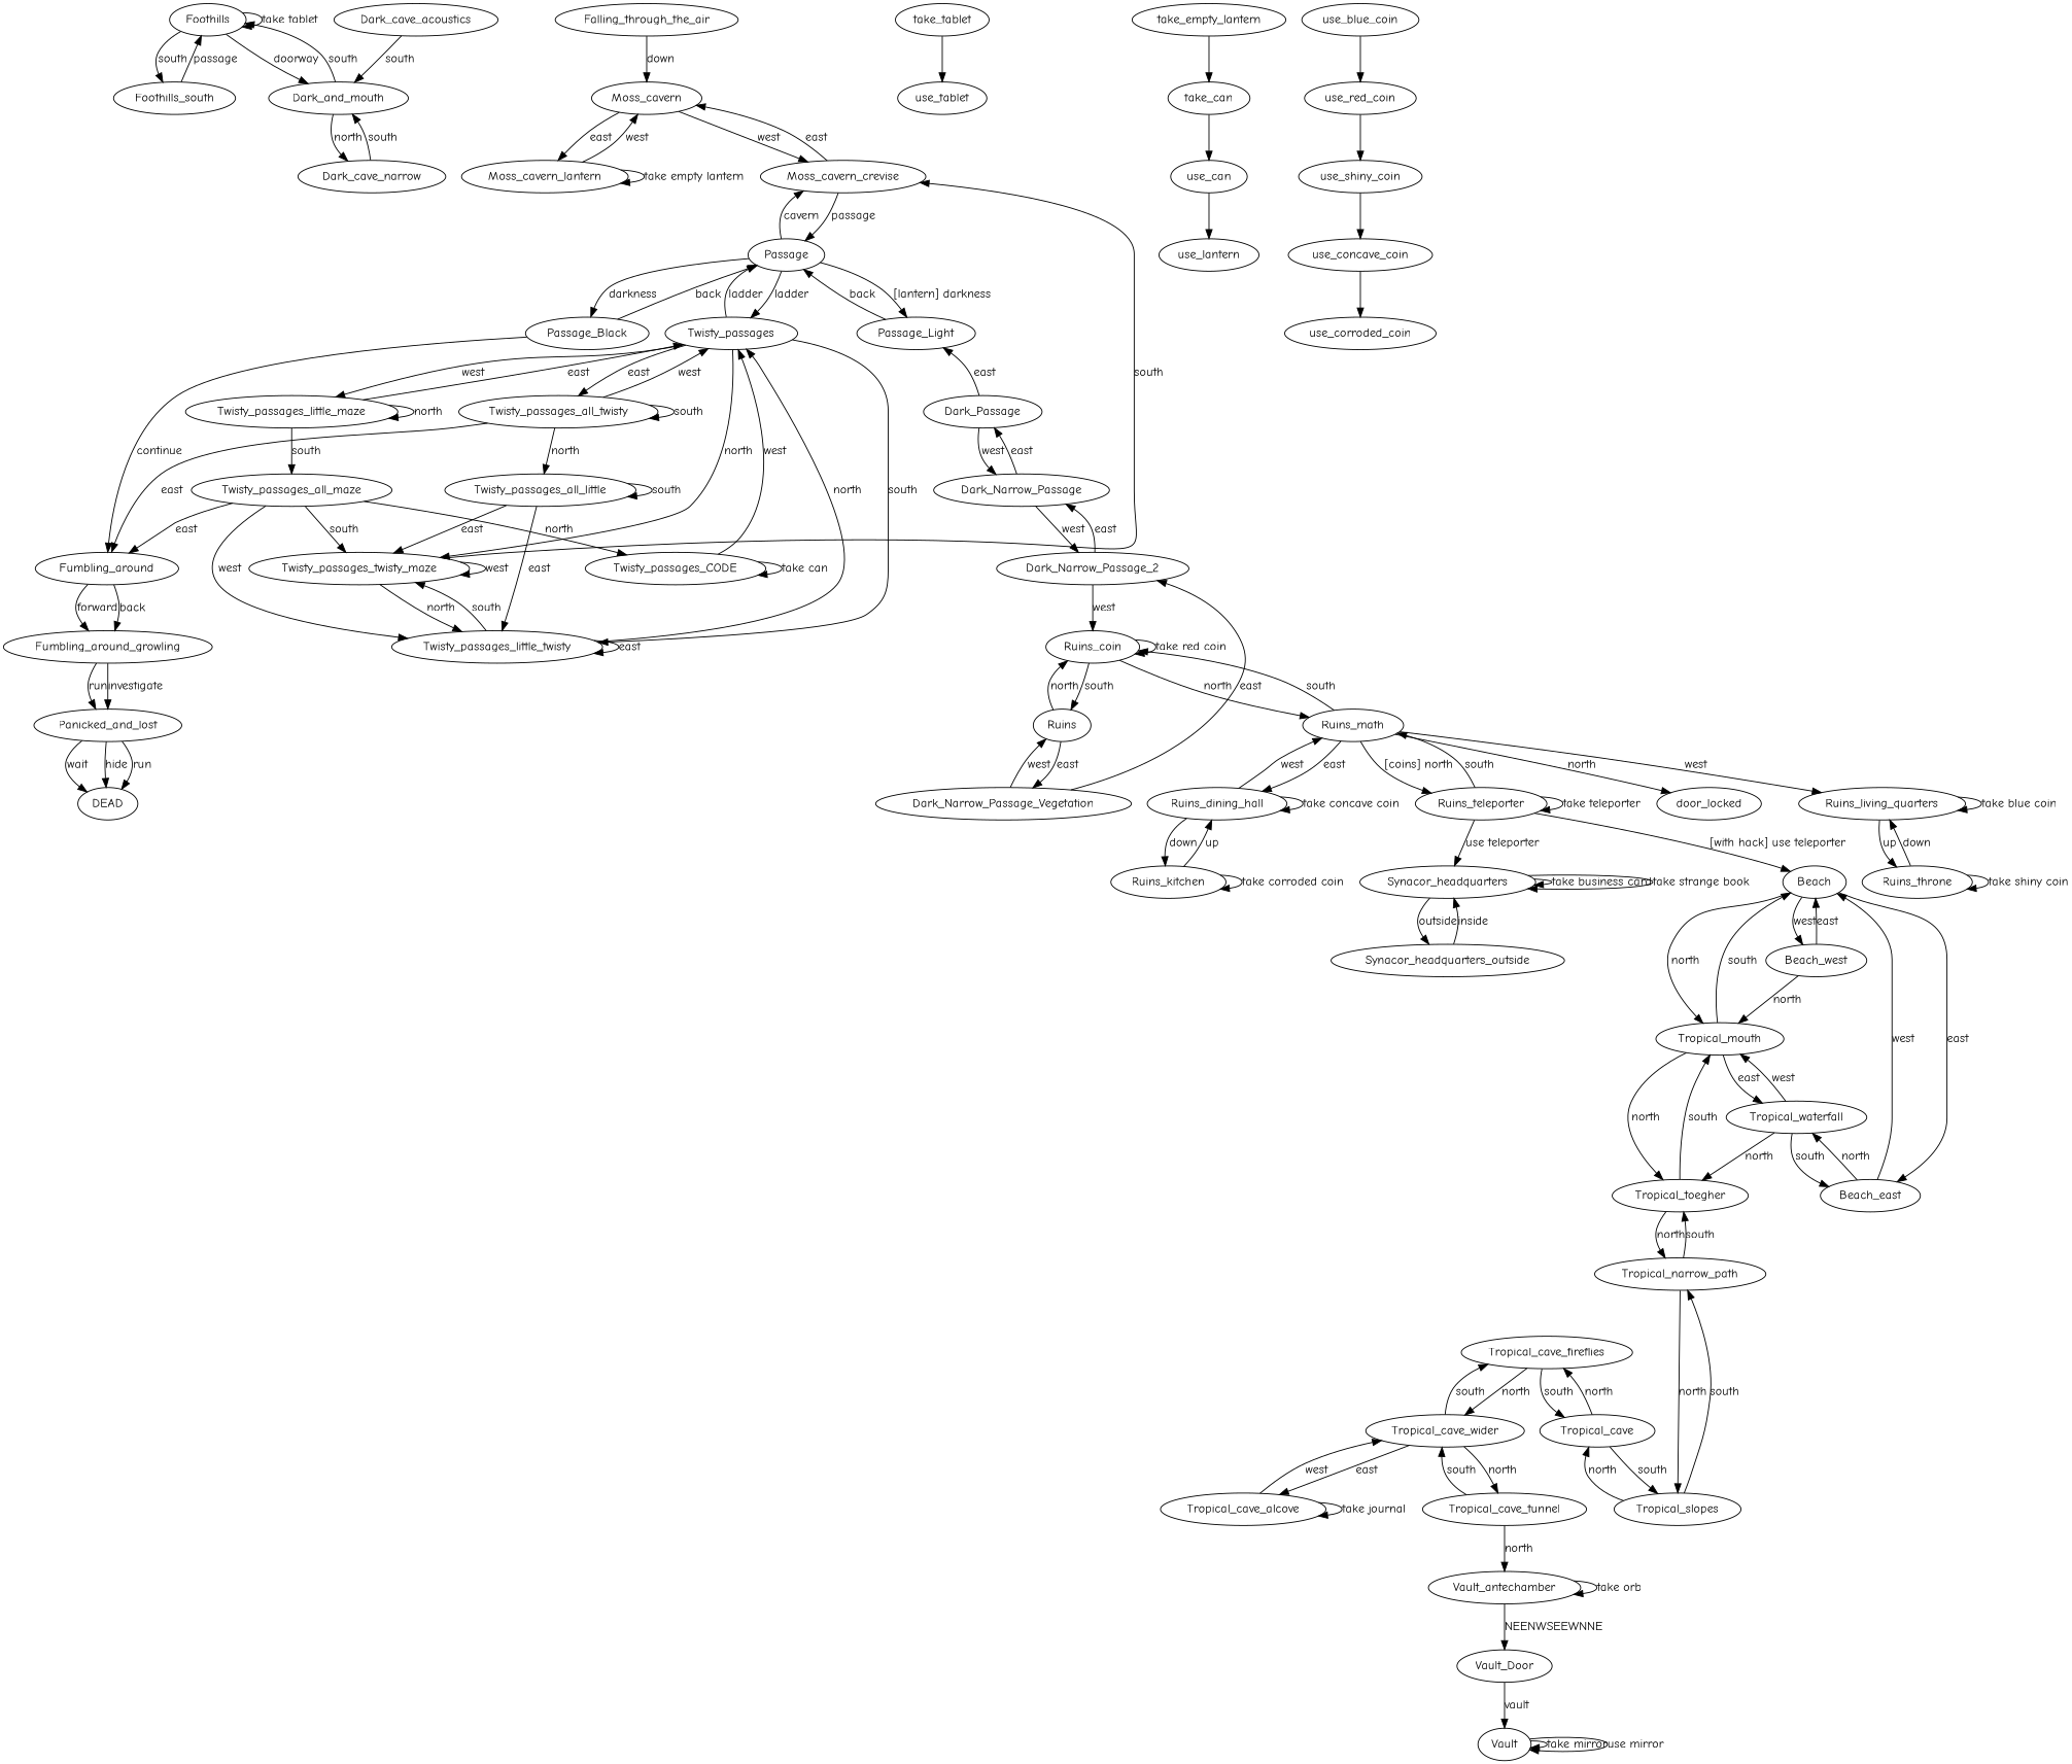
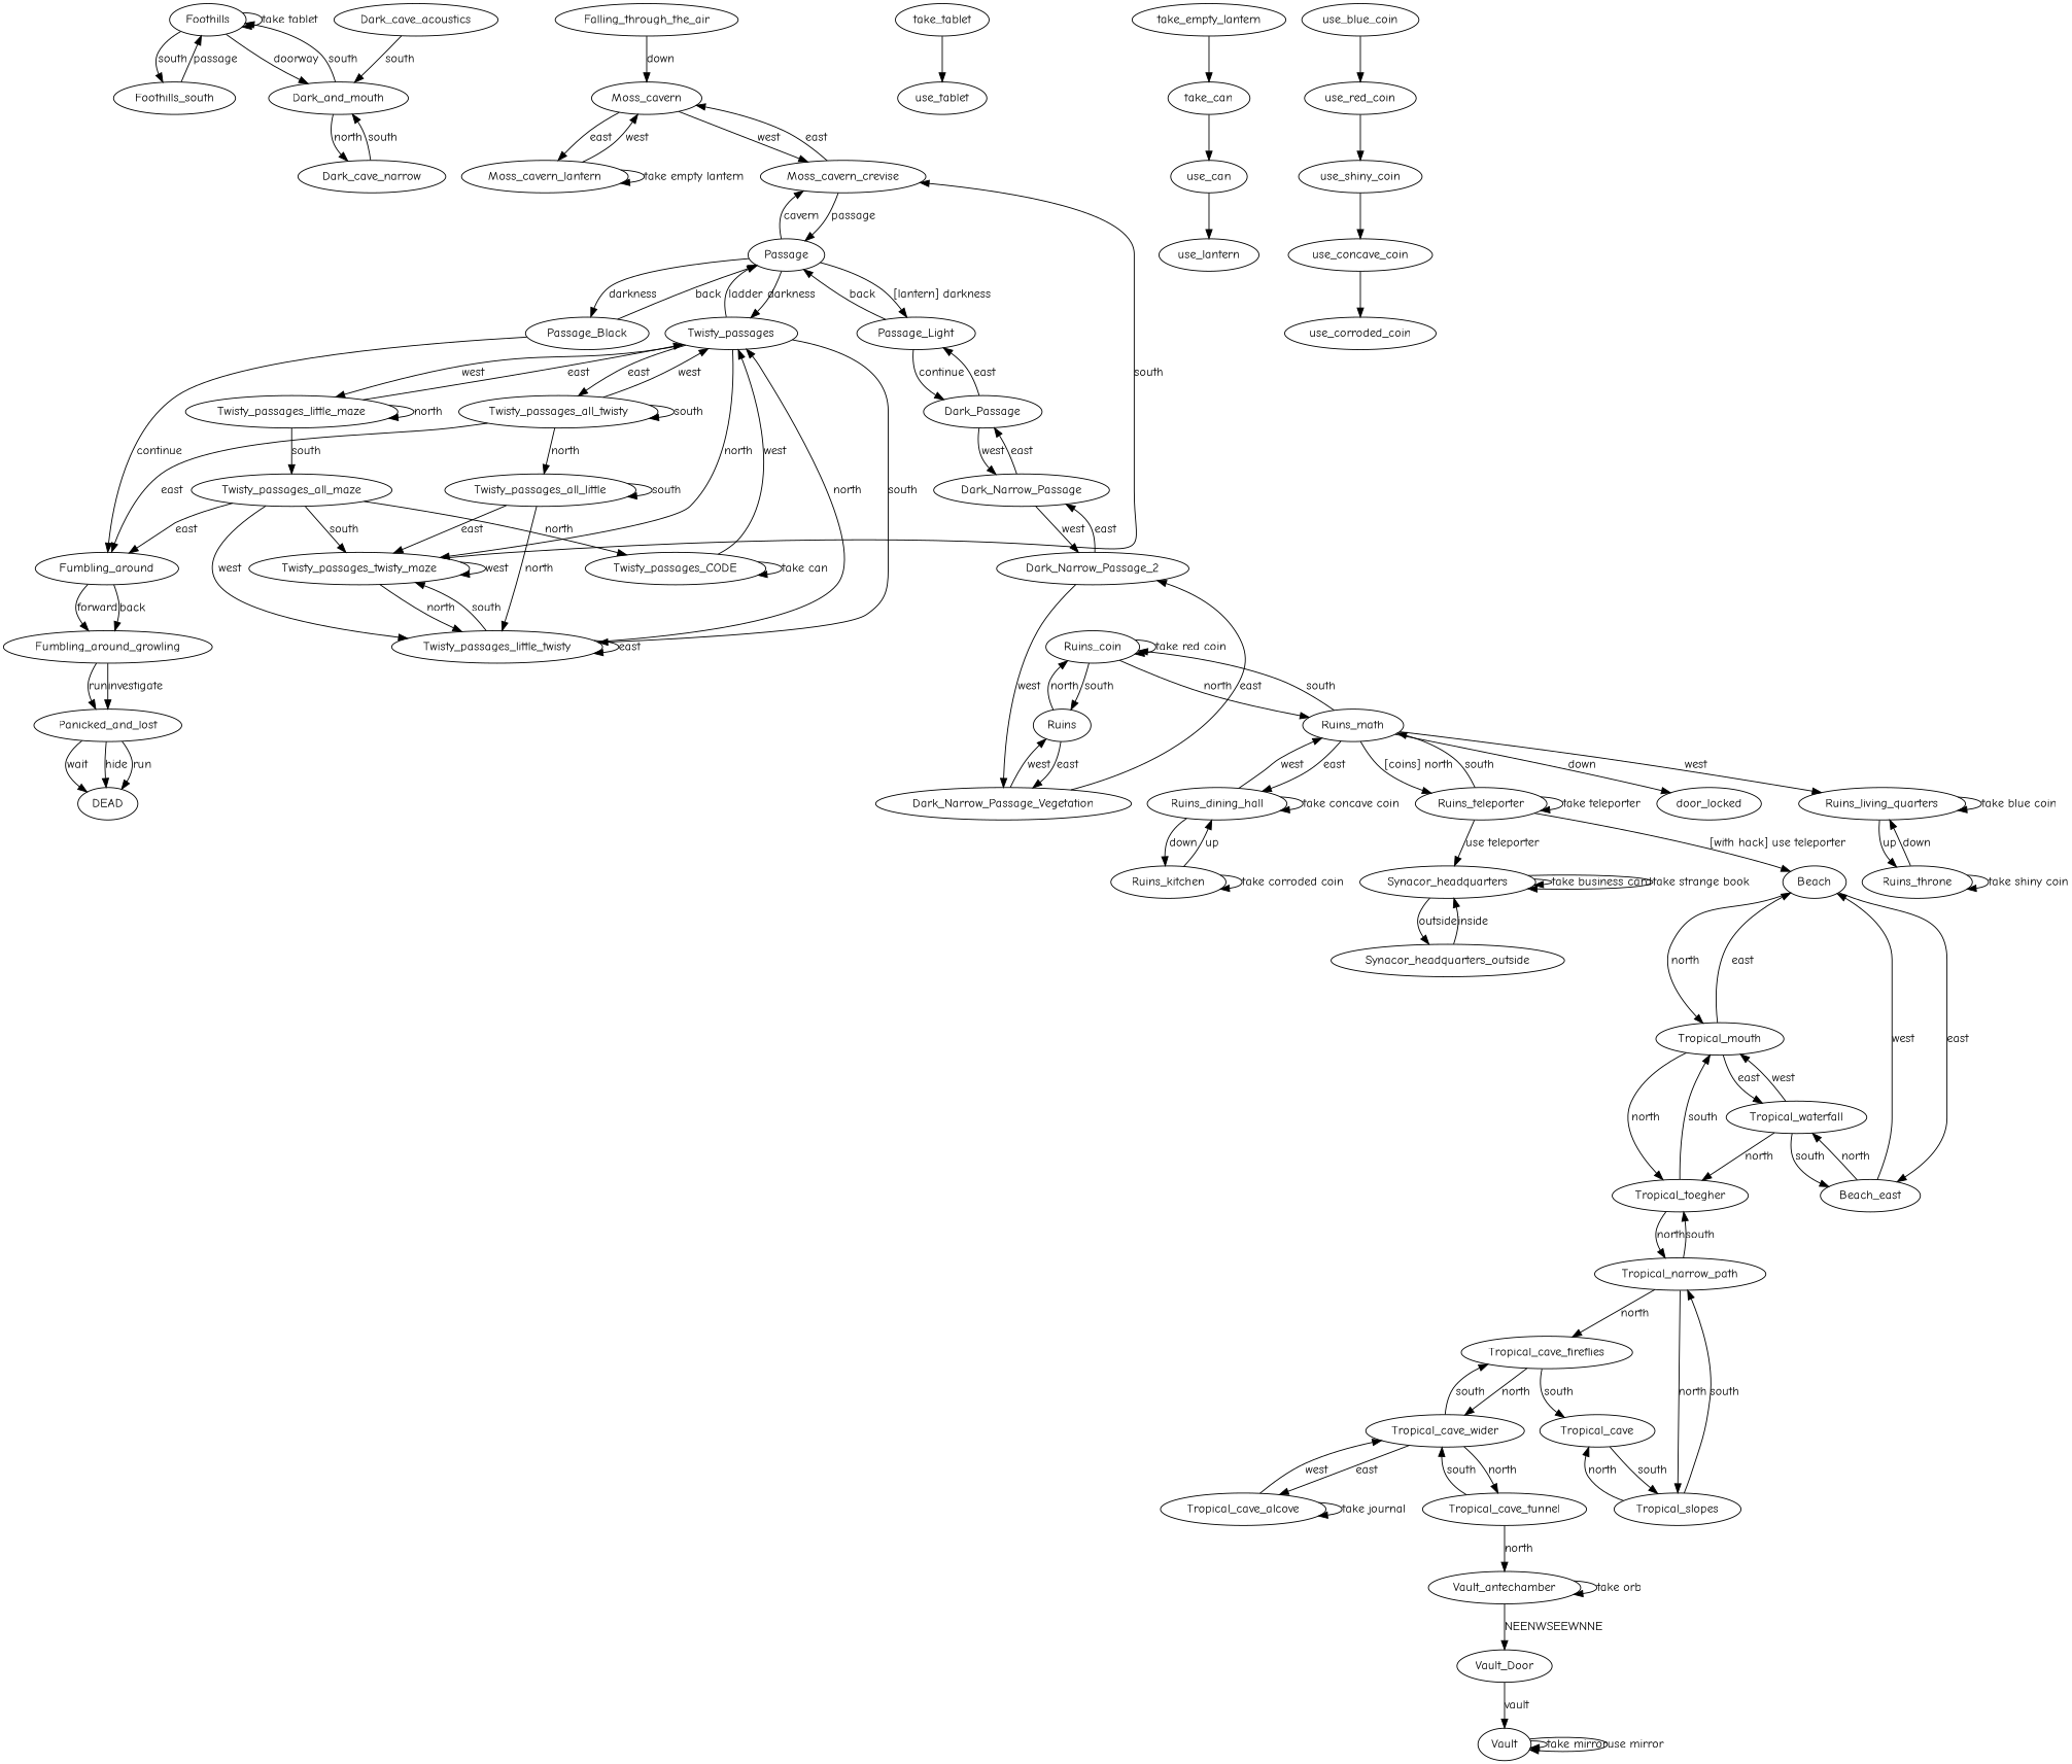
  digraph {
    fontname="Comic Neue"
    node [fontname="Comic Neue"]
    edge [fontname="Comic Neue"]
    Foothills
    Foothills_south
    n3 [label=Dark_and_mouth]
    Dark_cave_narrow
    Dark_cave_acoustics
    Falling_through_the_air
    Moss_cavern
    Moss_cavern_lantern
    Moss_cavern_crevise
    Passage
    Passage_Black
    Twisty_passages
    Passage_Light
    Fumbling_around
    Twisty_passages_twisty_maze
    Twisty_passages_little_twisty
    Twisty_passages_all_twisty
    Twisty_passages_little_maze
    Dark_Passage
    Fumbling_around_growling
    Panicked_and_lost
    DEAD
    Twisty_passages_all_little
    Twisty_passages_all_maze
    Twisty_passages_CODE
    Dark_Narrow_Passage
    Dark_Narrow_Passage_2
    Dark_Narrow_Passage_Vegetation
    Ruins
    Ruins_coin
    Ruins_math
    door_locked
    Ruins_dining_hall
    Ruins_living_quarters
    Ruins_teleporter
    Ruins_kitchen
    Ruins_throne
    Synacor_headquarters
    Beach
    Synacor_headquarters_outside
-   Beach_west
    Beach_east
    n43 [label=Tropical_mouth]
    Tropical_waterfall
    Tropical_toegher
    Tropical_narrow_path
    Tropical_slopes
    Tropical_cave
    Tropical_cave_fireflies
    Tropical_cave_wider
    Tropical_cave_alcove
    Tropical_cave_tunnel
    Vault_antechamber
    Vault_Door
    Vault
    take_tablet
    use_tablet
    take_empty_lantern
    take_can
    use_can
    use_lantern
    use_blue_coin
    use_red_coin
    use_shiny_coin
    use_concave_coin
    use_corroded_coin
    Foothills -> Foothills [label="take tablet"]
    Foothills -> Foothills_south [label=south]
    Foothills -> n3 [label=doorway]
    Foothills_south -> Foothills [label=passage]
    n3 -> Foothills [label=south]
    n3 -> Dark_cave_narrow [label=north]
    Dark_cave_narrow -> n3 [label=south]
    Dark_cave_acoustics -> n3 [label=south]
    Falling_through_the_air -> Moss_cavern [label=down]
    Moss_cavern -> Moss_cavern_lantern [label=east]
    Moss_cavern -> Moss_cavern_crevise [label=west]
    Moss_cavern_lantern -> Moss_cavern [label=west]
    Moss_cavern_lantern -> Moss_cavern_lantern [label="take empty lantern"]
    Moss_cavern_crevise -> Moss_cavern [label=east]
    Moss_cavern_crevise -> Passage [label=passage]
    Passage -> Moss_cavern_crevise [label=cavern]
    Passage -> Passage_Black [label=darkness]
-   Passage -> Twisty_passages [label=ladder]
+   Passage -> Twisty_passages [label=darkness]
    Passage -> Passage_Light [label="[lantern] darkness"]
    Passage_Black -> Passage [label=back]
    Passage_Black -> Fumbling_around [label=continue]
    Twisty_passages -> Passage [label=ladder]
    Twisty_passages -> Twisty_passages_twisty_maze [label=north]
    Twisty_passages -> Twisty_passages_little_twisty [label=south]
    Twisty_passages -> Twisty_passages_all_twisty [label=east]
    Twisty_passages -> Twisty_passages_little_maze [label=west]
    Passage_Light -> Passage [label=back]
+   Passage_Light -> Dark_Passage [label=continue]
    Fumbling_around -> Fumbling_around_growling [label=forward]
    Fumbling_around -> Fumbling_around_growling [label=back]
    Twisty_passages_twisty_maze -> Moss_cavern_crevise [label=south]
    Twisty_passages_twisty_maze -> Twisty_passages_twisty_maze [label=west]
    Twisty_passages_twisty_maze -> Twisty_passages_little_twisty [label=north]
    Twisty_passages_little_twisty -> Twisty_passages [label=north]
    Twisty_passages_little_twisty -> Twisty_passages_twisty_maze [label=south]
    Twisty_passages_little_twisty -> Twisty_passages_little_twisty [label=east]
    Twisty_passages_all_twisty -> Twisty_passages [label=west]
    Twisty_passages_all_twisty -> Fumbling_around [label=east]
    Twisty_passages_all_twisty -> Twisty_passages_all_twisty [label=south]
    Twisty_passages_all_twisty -> Twisty_passages_all_little [label=north]
    Twisty_passages_little_maze -> Twisty_passages [label=east]
    Twisty_passages_little_maze -> Twisty_passages_little_maze [label=north]
    Twisty_passages_little_maze -> Twisty_passages_all_maze [label=south]
    Dark_Passage -> Passage_Light [label=east]
    Dark_Passage -> Dark_Narrow_Passage [label=west]
    Fumbling_around_growling -> Panicked_and_lost [label=run]
    Fumbling_around_growling -> Panicked_and_lost [label=investigate]
    Panicked_and_lost -> DEAD [label=run]
    Panicked_and_lost -> DEAD [label=wait]
    Panicked_and_lost -> DEAD [label=hide]
    Twisty_passages_all_little -> Twisty_passages_twisty_maze [label=east]
-   Twisty_passages_all_little -> Twisty_passages_little_twisty [label=east]
+   Twisty_passages_all_little -> Twisty_passages_little_twisty [label=north]
    Twisty_passages_all_little -> Twisty_passages_all_little [label=south]
    Twisty_passages_all_maze -> Fumbling_around [label=east]
    Twisty_passages_all_maze -> Twisty_passages_twisty_maze [label=south]
    Twisty_passages_all_maze -> Twisty_passages_little_twisty [label=west]
    Twisty_passages_all_maze -> Twisty_passages_CODE [label=north]
    Twisty_passages_CODE -> Twisty_passages [label=west]
    Twisty_passages_CODE -> Twisty_passages_CODE [label="take can"]
    Dark_Narrow_Passage -> Dark_Passage [label=east]
    Dark_Narrow_Passage -> Dark_Narrow_Passage_2 [label=west]
    Dark_Narrow_Passage_2 -> Dark_Narrow_Passage [label=east]
-   Dark_Narrow_Passage_2 -> Ruins_coin [label=west]
+   Dark_Narrow_Passage_2 -> Dark_Narrow_Passage_Vegetation [label=west]
    Dark_Narrow_Passage_Vegetation -> Dark_Narrow_Passage_2 [label=east]
    Dark_Narrow_Passage_Vegetation -> Ruins [label=west]
    Ruins -> Dark_Narrow_Passage_Vegetation [label=east]
    Ruins -> Ruins_coin [label=north]
    Ruins_coin -> Ruins [label=south]
    Ruins_coin -> Ruins_coin [label="take red coin"]
    Ruins_coin -> Ruins_math [label=north]
    Ruins_math -> Ruins_coin [label=south]
-   Ruins_math -> door_locked [label=north]
+   Ruins_math -> door_locked [label=down]
    Ruins_math -> Ruins_dining_hall [label=east]
    Ruins_math -> Ruins_living_quarters [label=west]
    Ruins_math -> Ruins_teleporter [label="[coins] north"]
    Ruins_dining_hall -> Ruins_math [label=west]
    Ruins_dining_hall -> Ruins_dining_hall [label="take concave coin"]
    Ruins_dining_hall -> Ruins_kitchen [label=down]
    Ruins_living_quarters -> Ruins_living_quarters [label="take blue coin"]
    Ruins_living_quarters -> Ruins_throne [label=up]
    Ruins_teleporter -> Ruins_math [label=south]
    Ruins_teleporter -> Ruins_teleporter [label="take teleporter"]
    Ruins_teleporter -> Synacor_headquarters [label="use teleporter"]
    Ruins_teleporter -> Beach [label="[with hack] use teleporter"]
    Ruins_kitchen -> Ruins_dining_hall [label=up]
    Ruins_kitchen -> Ruins_kitchen [label="take corroded coin"]
    Ruins_throne -> Ruins_living_quarters [label=down]
    Ruins_throne -> Ruins_throne [label="take shiny coin"]
    Synacor_headquarters -> Synacor_headquarters [label="take business card"]
    Synacor_headquarters -> Synacor_headquarters [label="take strange book"]
    Synacor_headquarters -> Synacor_headquarters_outside [label=outside]
-   Beach -> Beach_west [label=west]
    Beach -> Beach_east [label=east]
    Beach -> n43 [label=north]
    Synacor_headquarters_outside -> Synacor_headquarters [label=inside]
-   Beach_west -> Beach [label=east]
-   Beach_west -> n43 [label=north]
    Beach_east -> Beach [label=west]
    Beach_east -> Tropical_waterfall [label=north]
-   n43 -> Beach [label=south]
+   n43 -> Beach [label=east]
    n43 -> Tropical_waterfall [label=east]
    n43 -> Tropical_toegher [label=north]
    Tropical_waterfall -> Beach_east [label=south]
    Tropical_waterfall -> n43 [label=west]
    Tropical_waterfall -> Tropical_toegher [label=north]
    Tropical_toegher -> n43 [label=south]
    Tropical_toegher -> Tropical_narrow_path [label=north]
    Tropical_narrow_path -> Tropical_toegher [label=south]
    Tropical_narrow_path -> Tropical_slopes [label=north]
    Tropical_slopes -> Tropical_narrow_path [label=south]
    Tropical_slopes -> Tropical_cave [label=north]
    Tropical_cave -> Tropical_slopes [label=south]
-   Tropical_cave -> Tropical_cave_fireflies [label=north]
+   Tropical_narrow_path -> Tropical_cave_fireflies [label=north]
    Tropical_cave_fireflies -> Tropical_cave [label=south]
    Tropical_cave_fireflies -> Tropical_cave_wider [label=north]
    Tropical_cave_wider -> Tropical_cave_fireflies [label=south]
    Tropical_cave_wider -> Tropical_cave_alcove [label=east]
    Tropical_cave_wider -> Tropical_cave_tunnel [label=north]
    Tropical_cave_alcove -> Tropical_cave_wider [label=west]
    Tropical_cave_alcove -> Tropical_cave_alcove [label="take journal"]
    Tropical_cave_tunnel -> Tropical_cave_wider [label=south]
    Tropical_cave_tunnel -> Vault_antechamber [label=north]
    Vault_antechamber -> Vault_antechamber [label="take orb"]
    Vault_antechamber -> Vault_Door [label=NEENWSEEWNNE]
    Vault_Door -> Vault [label=vault]
    Vault -> Vault [label="take mirror"]
    Vault -> Vault [label="use mirror"]
    take_tablet -> use_tablet
    take_empty_lantern -> take_can
    take_can -> use_can
    use_can -> use_lantern
    use_blue_coin -> use_red_coin
    use_red_coin -> use_shiny_coin
    use_shiny_coin -> use_concave_coin
    use_concave_coin -> use_corroded_coin
  }
